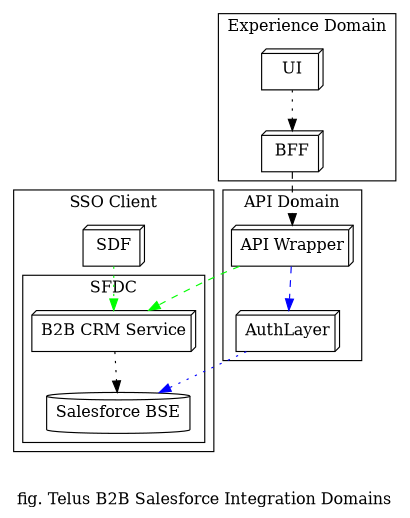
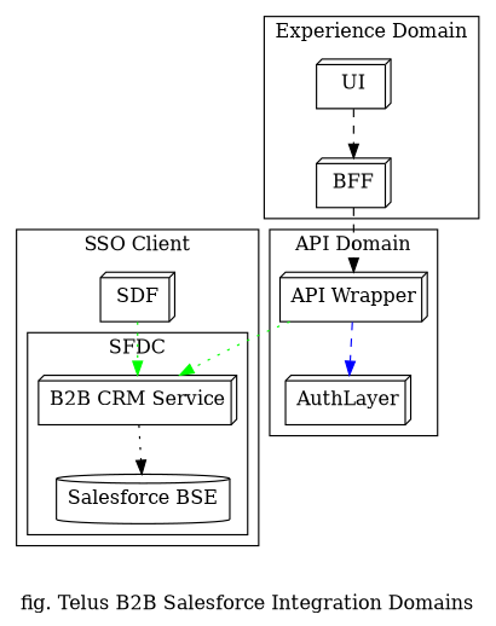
  strict digraph {
    label="fig. Telus B2B Salesforce Integration Domains"
    rankdir=TB
    node [shape=box3d]
    edge [color=black style=dashed]
    n1 [label=AuthLayer]
    n2 [label="API Wrapper"]
    n3 [label=UI]
    n4 [label=BFF]
    n5 [label="Salesforce BSE" shape=cylinder]
    n6 [label="B2B CRM Service"]
    n7 [label=SDF]
    subgraph cluster_1 {
      label="API Domain"
      n1
      n2
    }
    subgraph cluster_2 {
      label="Experience Domain"
      n3
      n4
    }
    subgraph cluster_3 {
      label="SSO Client"
      n7
      subgraph cluster_4 {
        label=SFDC
        n5
        n6
      }
    }
-   n1 -> n5 [color=blue style=dotted]
    n2 -> n1 [color=blue]
-   n2 -> n6 [color=green]
-   n3 -> n4 [style=dotted]
+   n2 -> n6 [color=green style=dotted]
+   n3 -> n4
    n4 -> n2
    n6 -> n5 [style=dotted]
    n7 -> n6 [color=green style=dotted]
  }
